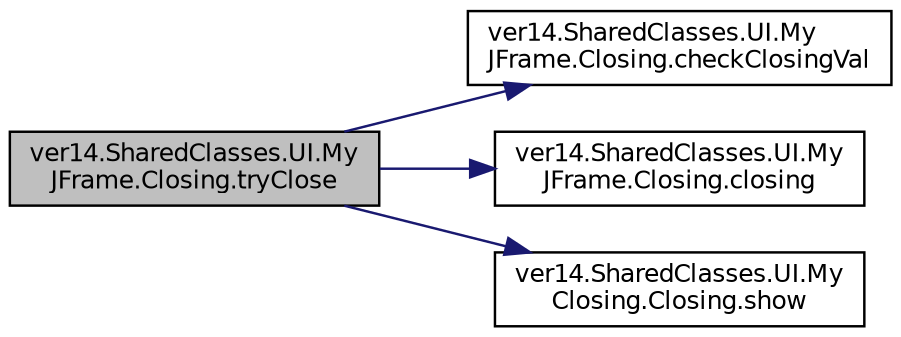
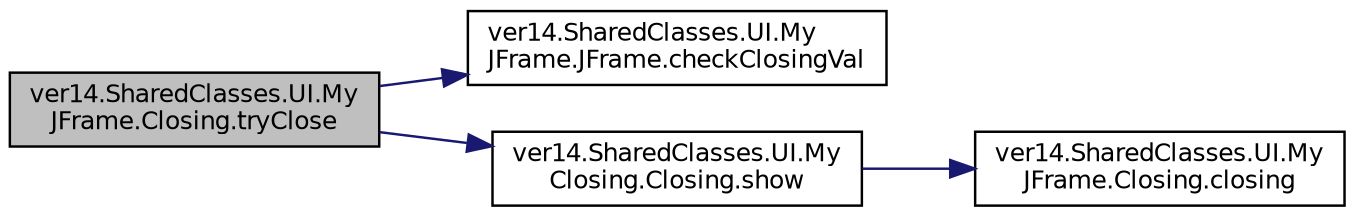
  digraph {
    rankdir=LR
    node [color=black fillcolor=white fontname=Helvetica fontsize=10 shape=record style=filled]
    edge [color=midnightblue fontname=Helvetica fontsize=10 labelfontname=Helvetica labelfontsize=10 style=solid]
    n1 [fillcolor=grey75 fontcolor=black height=0.2 label="ver14.SharedClasses.UI.My\lJFrame.Closing.tryClose" width=0.4]
-   n2 [height=0.2 label="ver14.SharedClasses.UI.My\lJFrame.Closing.checkClosingVal" width=0.4]
+   n2 [height=0.2 label="ver14.SharedClasses.UI.My\lJFrame.JFrame.checkClosingVal" width=0.4]
    n3 [height=0.2 label="ver14.SharedClasses.UI.My\lJFrame.Closing.closing" width=0.4]
    n4 [height=0.2 label="ver14.SharedClasses.UI.My\lClosing.Closing.show" width=0.4]
    n1 -> n2
-   n1 -> n3
+   n4 -> n3
    n1 -> n4
  }
